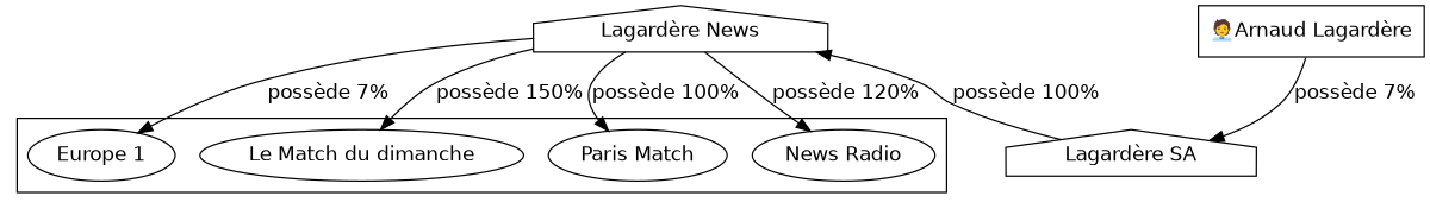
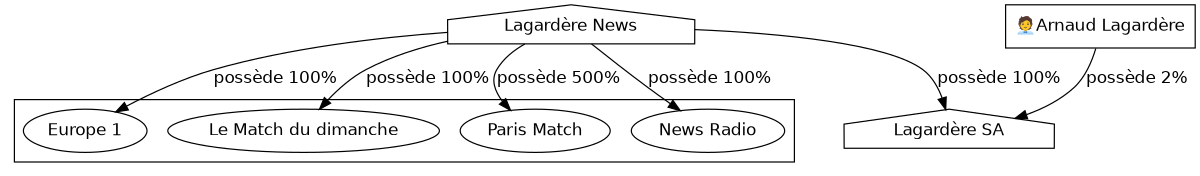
  digraph {
    fontname="DejaVu Sans"
    rankdir=TB
    node [fontname="DejaVu Sans"]
    edge [fontname="DejaVu Sans"]
    n1 [label="Europe 1"]
    n2 [label="Le Match du dimanche"]
    n3 [label="Paris Match"]
    n4 [label="News Radio"]
    n5 [label="🧑‍💼Arnaud Lagardère" shape=box]
    n6 [label="Lagardère SA" shape=house]
    n7 [label="Lagardère News" shape=house]
    subgraph cluster_1 {
      n1
      n2
      n3
      n4
    }
    subgraph sub_2 {
      n5
    }
-   n5 -> n6 [label="possède 7%"]
-   n6 -> n7 [label="possède 100%"]
-   n7 -> n1 [label="possède 7%"]
-   n7 -> n2 [label="possède 150%"]
-   n7 -> n3 [label="possède 100%"]
-   n7 -> n4 [label="possède 120%"]
+   n5 -> n6 [label="possède 2%"]
+   n7 -> n6 [label="possède 100%"]
+   n7 -> n1 [label="possède 100%"]
+   n7 -> n2 [label="possède 100%"]
+   n7 -> n3 [label="possède 500%"]
+   n7 -> n4 [label="possède 100%"]
  }
